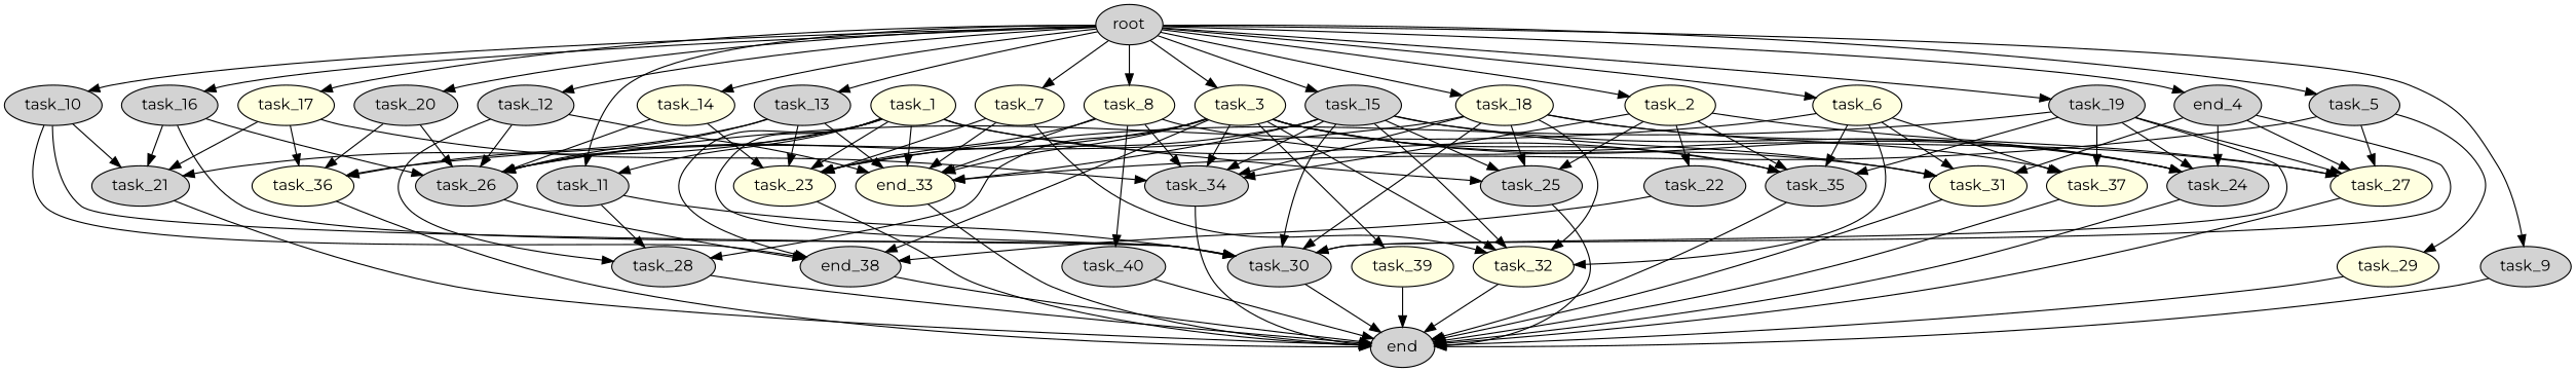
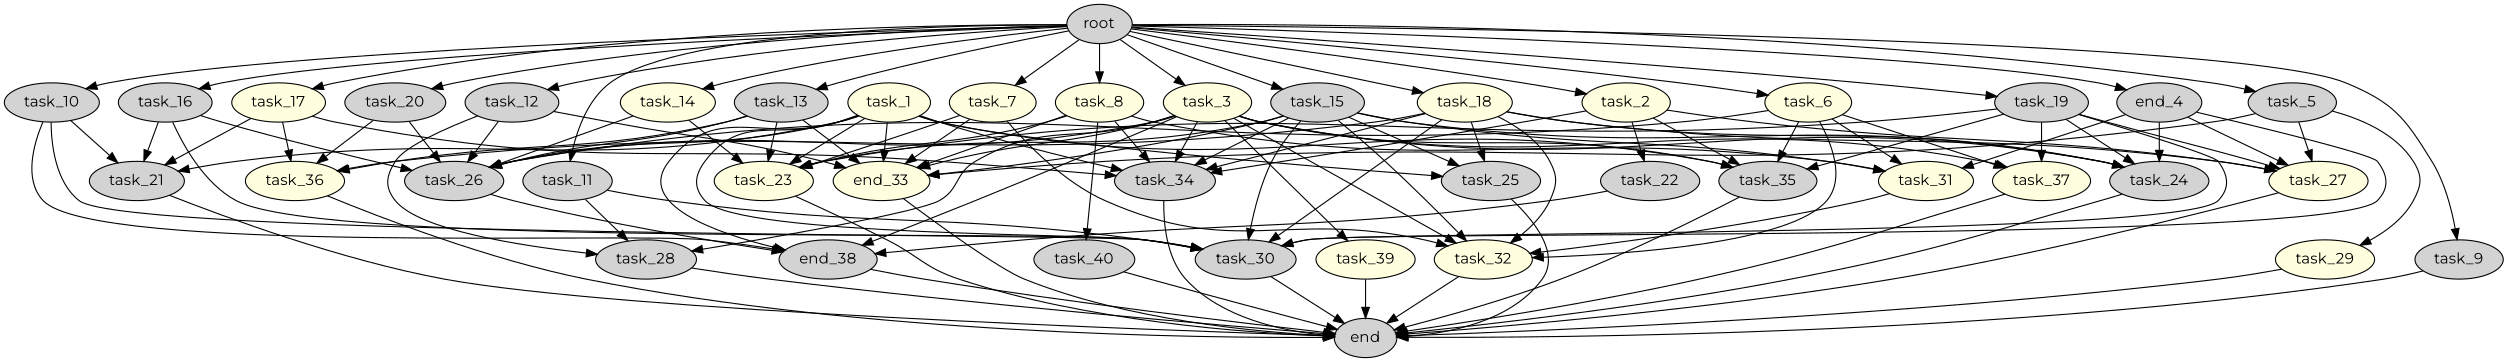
  digraph {
    fontname=Montserrat
    node [fillcolor=lightgrey fontname=Montserrat style=filled]
    edge [fontname=Montserrat]
    task_2 [fillcolor=lightyellow]
    root
    task_3 [fillcolor=lightyellow]
    n4 [label=end_4]
    task_5
    task_6 [fillcolor=lightyellow]
    task_7 [fillcolor=lightyellow]
    task_8 [fillcolor=lightyellow]
    task_9
    task_10
    task_11
    task_12
    task_13
    task_14 [fillcolor=lightyellow]
    task_15
    task_16
    task_17 [fillcolor=lightyellow]
    task_18 [fillcolor=lightyellow]
    task_19
    task_20
    task_1 [fillcolor=lightyellow]
    task_21
    task_23 [fillcolor=lightyellow]
    task_25
    task_26
    task_30
    n27 [fillcolor=lightyellow label=end_33]
    task_34
    task_35
    n30 [label=end_38]
    task_22
    task_27 [fillcolor=lightyellow]
    task_24
    task_28
    task_32 [fillcolor=lightyellow]
    task_37 [fillcolor=lightyellow]
    task_39 [fillcolor=lightyellow]
    task_31 [fillcolor=lightyellow]
    task_29 [fillcolor=lightyellow]
    task_40
    end
    task_36 [fillcolor=lightyellow]
-   task_2 -> task_25
    task_2 -> task_34
    task_2 -> task_35
    task_2 -> task_22
    task_2 -> task_27
    root -> task_2
    root -> task_3
    root -> n4
    root -> task_5
    root -> task_6
    root -> task_7
    root -> task_8
    root -> task_9
    root -> task_10
    root -> task_11
    root -> task_12
    root -> task_13
    root -> task_14
    root -> task_15
    root -> task_16
    root -> task_17
    root -> task_18
    root -> task_19
    root -> task_20
    task_3 -> task_26
    task_3 -> n27
    task_3 -> task_34
    task_3 -> task_35
    task_3 -> n30
    task_3 -> task_24
    task_3 -> task_28
    task_3 -> task_32
    task_3 -> task_37
    task_3 -> task_39
    n4 -> task_30
    n4 -> task_27
    n4 -> task_24
    n4 -> task_31
    task_5 -> n27
    task_5 -> task_27
    task_5 -> task_29
    task_6 -> task_26
    task_6 -> task_35
    task_6 -> task_32
    task_6 -> task_37
    task_6 -> task_31
    task_7 -> task_23
    task_7 -> n27
    task_7 -> task_32
    task_8 -> task_23
    task_8 -> n27
    task_8 -> task_34
    task_8 -> task_31
    task_8 -> task_40
    task_9 -> end
    task_10 -> task_21
    task_10 -> task_30
    task_10 -> n30
    task_11 -> task_30
    task_11 -> task_28
    task_12 -> task_26
    task_12 -> n27
    task_12 -> task_28
    task_13 -> task_23
    task_13 -> task_26
    task_13 -> n27
    task_13 -> task_36
    task_14 -> task_23
    task_14 -> task_26
    task_15 -> task_23
    task_15 -> task_25
    task_15 -> task_30
    task_15 -> n27
    task_15 -> task_34
    task_15 -> task_24
    task_15 -> task_32
    task_15 -> task_31
    task_16 -> task_21
    task_16 -> task_26
    task_16 -> task_30
    task_17 -> task_21
    task_17 -> task_34
    task_17 -> task_36
    task_18 -> task_25
    task_18 -> task_30
    task_18 -> task_34
    task_18 -> task_27
    task_18 -> task_24
    task_18 -> task_32
    task_18 -> task_36
    task_19 -> task_23
    task_19 -> task_30
    task_19 -> task_35
    task_19 -> task_27
    task_19 -> task_24
    task_19 -> task_37
    task_20 -> task_26
    task_20 -> task_36
    task_1 -> task_21
    task_1 -> task_23
    task_1 -> task_25
    task_1 -> task_26
    task_1 -> task_30
    task_1 -> n27
-   task_1 -> task_11
+   task_1 -> task_34
    task_1 -> task_35
    task_1 -> n30
    task_21 -> end
    task_23 -> end
    task_25 -> end
    task_26 -> n30
    task_30 -> end
    n27 -> end
    task_34 -> end
    task_35 -> end
    n30 -> end
    task_22 -> n30
    task_27 -> end
    task_24 -> end
    task_28 -> end
    task_32 -> end
    task_37 -> end
    task_39 -> end
-   task_31 -> end
+   task_31 -> task_32
    task_29 -> end
    task_40 -> end
    task_36 -> end
  }
